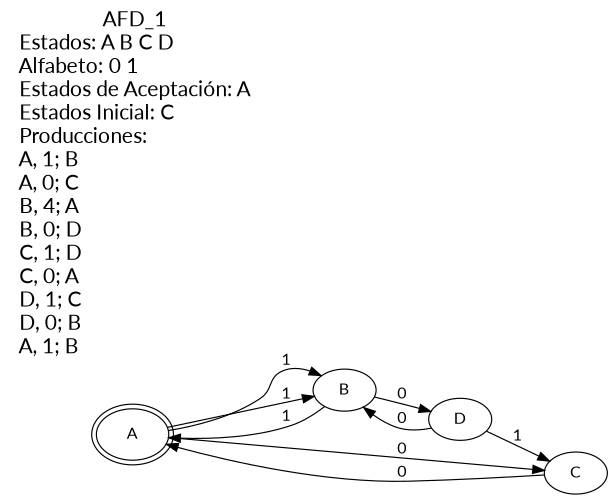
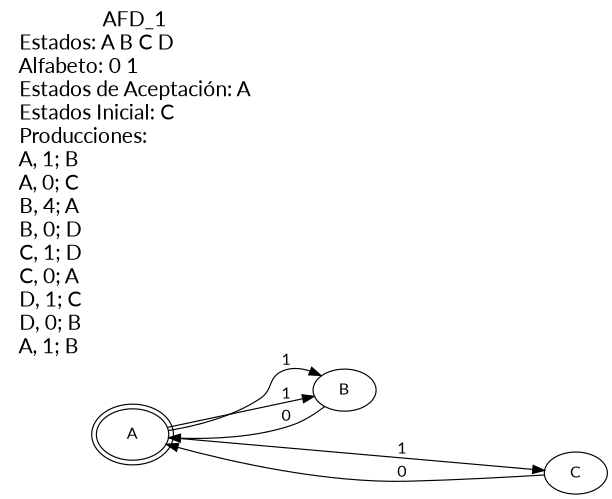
  digraph {
    fontname=Lato
    fontsize=40
    rankdir=LR
    node [fontname=Lato]
    edge [fontname=Lato]
    A [peripheries=2]
    B
    C
-   D
    n5 [fontsize=18 label=< AFD_1<br/> Estados: A B C D<br align="left"/> Alfabeto: 0 1<br align="left"/> Estados de Aceptación: A<br align="left"/> Estados Inicial: C<br align="left"/> Producciones:<br align="left"/> A, 1; B<br align="left"/> A, 0; C<br align="left"/> B, 4; A<br align="left"/> B, 0; D<br align="left"/> C, 1; D<br align="left"/> C, 0; A<br align="left"/> D, 1; C<br align="left"/> D, 0; B<br align="left"/> A, 1; B<br align="left"/> > shape=none]
    A -> B [label=1]
    A -> B [label=1]
-   A -> C [label=0]
-   B -> A [label=1]
-   B -> D [label=0]
+   A -> C [label=1]
+   B -> A [label=0]
    C -> A [label=0]
-   D -> B [label=0]
-   D -> C [label=1]
  }
